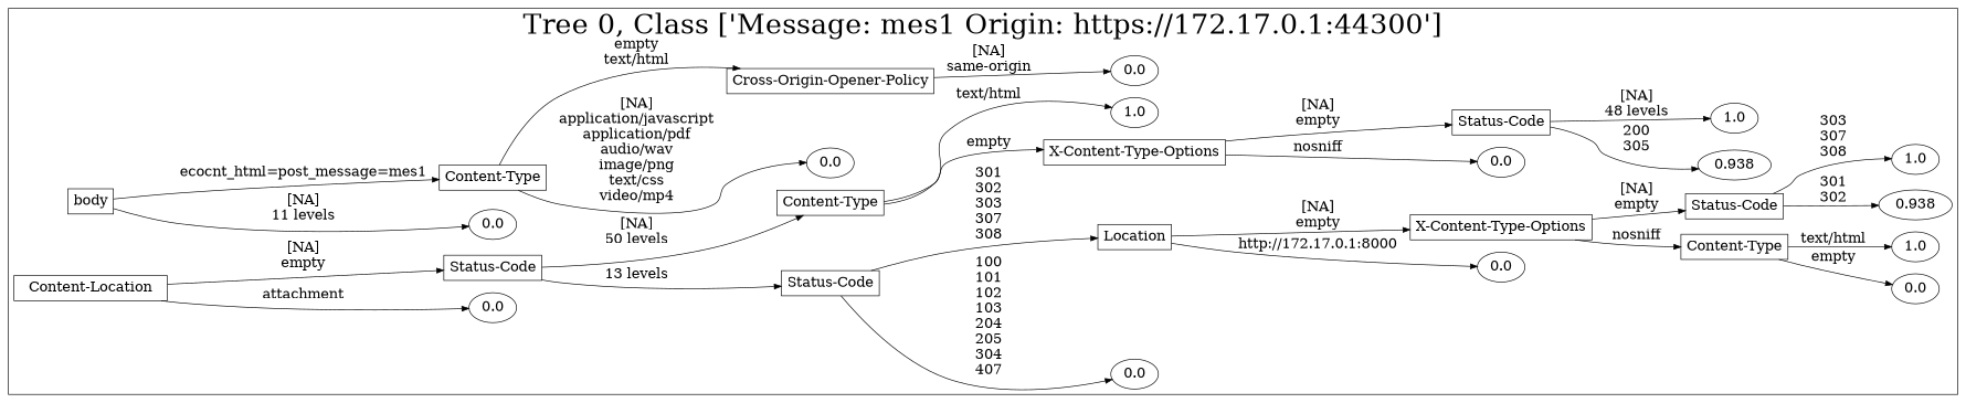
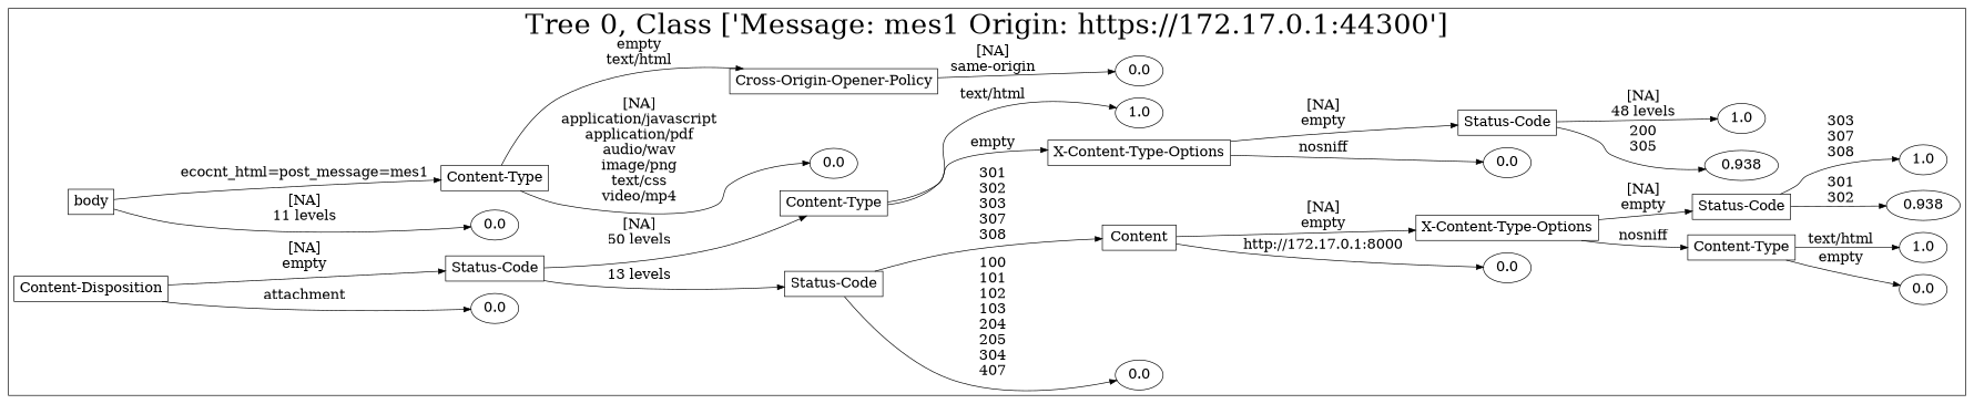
  digraph {
    rankdir=LR
    node [fontsize=20]
    edge [fontsize=20]
    n1 [label=body shape=box]
    n2 [label=0.0]
    n3 [label="Content-Type" shape=box]
    n4 [label=0.0]
    n5 [label="Cross-Origin-Opener-Policy" shape=box]
    n6 [label=0.0]
-   n7 [label="Content-Location" shape=box]
+   n7 [label="Content-Disposition" shape=box]
    n8 [label=0.0]
    n9 [label="Status-Code" shape=box]
    n10 [label="Status-Code" shape=box]
    n11 [label="Content-Type" shape=box]
    n12 [label=0.0]
-   n13 [label=Location shape=box]
+   n13 [label=Content shape=box]
    n14 [label="X-Content-Type-Options" shape=box]
    n15 [label=1.0]
    n16 [label=0.0]
    n17 [label="X-Content-Type-Options" shape=box]
    n18 [label=0.0]
    n19 [label="Status-Code" shape=box]
    n20 [label="Content-Type" shape=box]
    n21 [label="Status-Code" shape=box]
    n22 [label=0.938]
    n23 [label=1.0]
    n24 [label=0.0]
    n25 [label=1.0]
    n26 [label=0.938]
    n27 [label=1.0]
    subgraph cluster_1 {
      fontsize=40
      label="Tree 0, Class ['Message: mes1 Origin: https://172.17.0.1:44300']"
      subgraph sub_2 {
        fontsize=40
        label="Tree 0, Class ['Message: mes1 Origin: https://172.17.0.1:44300']"
        n1
      }
      subgraph sub_3 {
        fontsize=40
        label="Tree 0, Class ['Message: mes1 Origin: https://172.17.0.1:44300']"
        n2
        n3
      }
      subgraph sub_4 {
        fontsize=40
        label="Tree 0, Class ['Message: mes1 Origin: https://172.17.0.1:44300']"
        n4
        n5
      }
      subgraph sub_5 {
        fontsize=40
        label="Tree 0, Class ['Message: mes1 Origin: https://172.17.0.1:44300']"
        n6
        n7
      }
      subgraph sub_6 {
        fontsize=40
        label="Tree 0, Class ['Message: mes1 Origin: https://172.17.0.1:44300']"
        n8
        n9
      }
      subgraph sub_7 {
        fontsize=40
        label="Tree 0, Class ['Message: mes1 Origin: https://172.17.0.1:44300']"
        n10
        n11
      }
      subgraph sub_8 {
        fontsize=40
        label="Tree 0, Class ['Message: mes1 Origin: https://172.17.0.1:44300']"
        n12
        n13
        n14
        n15
      }
      subgraph sub_9 {
        fontsize=40
        label="Tree 0, Class ['Message: mes1 Origin: https://172.17.0.1:44300']"
        n16
        n17
        n18
        n19
      }
      subgraph sub_10 {
        fontsize=40
        label="Tree 0, Class ['Message: mes1 Origin: https://172.17.0.1:44300']"
        n20
        n21
        n22
        n23
      }
      subgraph sub_11 {
        fontsize=40
        label="Tree 0, Class ['Message: mes1 Origin: https://172.17.0.1:44300']"
        n24
        n25
        n26
        n27
      }
    }
    n1 -> n2 [label="[NA]\n11 levels\n"]
    n1 -> n3 [label="ecocnt_html=post_message=mes1\n"]
    n3 -> n4 [label="[NA]\napplication/javascript\napplication/pdf\naudio/wav\nimage/png\ntext/css\nvideo/mp4\n"]
    n3 -> n5 [label="empty\ntext/html\n"]
    n5 -> n6 [label="[NA]\nsame-origin\n"]
    n7 -> n8 [label="attachment\n"]
    n7 -> n9 [label="[NA]\nempty\n"]
    n9 -> n10 [label="13 levels\n"]
    n9 -> n11 [label="[NA]\n50 levels\n"]
    n10 -> n12 [label="100\n101\n102\n103\n204\n205\n304\n407\n"]
    n10 -> n13 [label="301\n302\n303\n307\n308\n"]
    n11 -> n14 [label="empty\n"]
    n11 -> n15 [label="text/html\n"]
    n13 -> n16 [label="http://172.17.0.1:8000\n"]
    n13 -> n17 [label="[NA]\nempty\n"]
    n14 -> n18 [label="nosniff\n"]
    n14 -> n19 [label="[NA]\nempty\n"]
    n17 -> n20 [label="nosniff\n"]
    n17 -> n21 [label="[NA]\nempty\n"]
    n19 -> n22 [label="200\n305\n"]
    n19 -> n23 [label="[NA]\n48 levels\n"]
    n20 -> n24 [label="empty\n"]
    n20 -> n25 [label="text/html\n"]
    n21 -> n26 [label="301\n302\n"]
    n21 -> n27 [label="303\n307\n308\n"]
  }
